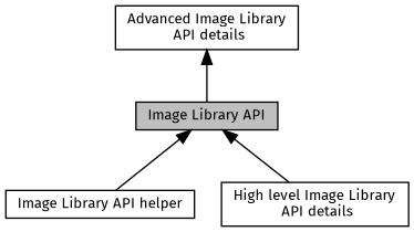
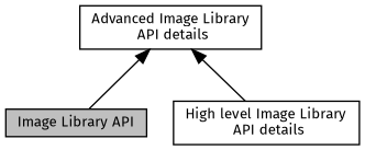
  digraph {
    fontname="Fira Sans"
    rankdir=TB
    node [color=black fontname="Fira Sans" fontsize=10 shape=box]
    edge [dir=back fontname="Fira Sans" fontsize=10 labelfontname=Helvetica labelfontsize=10 shape=plaintext style=solid]
    n1 [height=0.2 label="Advanced Image Library\l API details" width=0.4]
    n2 [fillcolor=grey75 fontcolor=black height=0.2 label="Image Library API" style=filled width=0.4]
-   n3 [height=0.2 label="Image Library API helper" width=0.4]
    n4 [height=0.2 label="High level Image Library\l API details" width=0.4]
    n1 -> n2
-   n2 -> n3
-   n2 -> n4
+   n1 -> n4
  }
